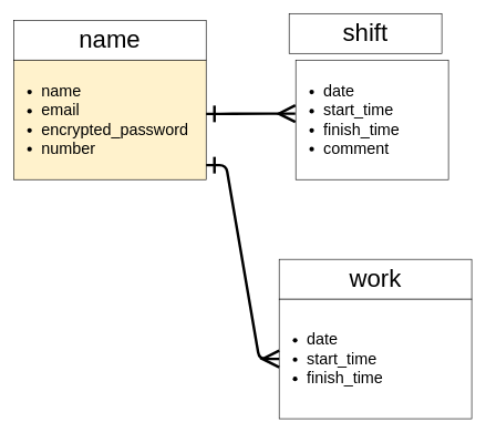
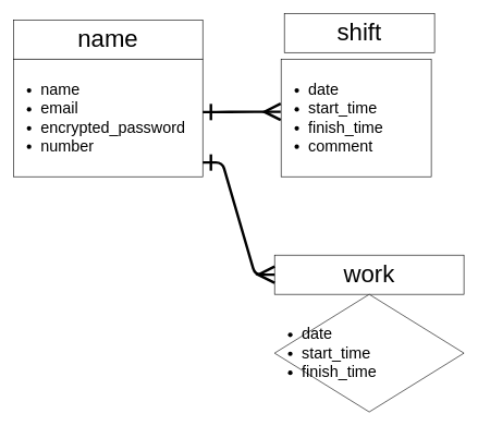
  <mxCell id="0" />
  <mxCell id="1" parent="0" />
  <mxCell id="2" value="&lt;font style=&quot;font-size: 37px&quot;&gt;name&lt;/font&gt;" style="whiteSpace=wrap;html=1;" parent="1" vertex="1"><mxGeometry x="20" y="30" width="290" height="60" as="geometry" /></mxCell>
- <mxCell id="3" value="&lt;div&gt;&lt;ul&gt;&lt;li&gt;name&lt;/li&gt;&lt;li&gt;email&lt;/li&gt;&lt;li&gt;encrypted_password&lt;/li&gt;&lt;li&gt;number&lt;/li&gt;&lt;/ul&gt;&lt;/div&gt;" style="whiteSpace=wrap;html=1;fontSize=24;align=left;fillColor=#fff2cc;" parent="1" vertex="1"><mxGeometry x="20" y="90" width="290" height="180" as="geometry" /></mxCell>
+ <mxCell id="3" value="&lt;div&gt;&lt;ul&gt;&lt;li&gt;name&lt;/li&gt;&lt;li&gt;email&lt;/li&gt;&lt;li&gt;encrypted_password&lt;/li&gt;&lt;li&gt;number&lt;/li&gt;&lt;/ul&gt;&lt;/div&gt;" style="whiteSpace=wrap;html=1;fontSize=24;align=left;" parent="1" vertex="1"><mxGeometry x="20" y="90" width="290" height="180" as="geometry" /></mxCell>
  <mxCell id="4" value="shift" style="whiteSpace=wrap;html=1;fontSize=37;" parent="1" vertex="1"><mxGeometry x="435" y="20" width="230" height="60" as="geometry" /></mxCell>
- <mxCell id="5" value="&lt;ul style=&quot;font-size: 24px&quot;&gt;&lt;li&gt;date&lt;/li&gt;&lt;li&gt;start_time&lt;/li&gt;&lt;li&gt;finish_time&lt;/li&gt;&lt;li&gt;comment&lt;/li&gt;&lt;/ul&gt;" style="whiteSpace=wrap;html=1;fontSize=37;align=left;" parent="1" vertex="1"><mxGeometry x="445" y="90" width="230" height="180" as="geometry" /></mxCell>
+ <mxCell id="5" value="&lt;ul style=&quot;font-size: 24px&quot;&gt;&lt;li&gt;date&lt;/li&gt;&lt;li&gt;start_time&lt;/li&gt;&lt;li&gt;finish_time&lt;/li&gt;&lt;li&gt;comment&lt;/li&gt;&lt;/ul&gt;" style="whiteSpace=wrap;html=1;fontSize=37;align=left;" parent="1" vertex="1"><mxGeometry x="430" y="90" width="230" height="180" as="geometry" /></mxCell>
  <mxCell id="6" value="" style="edgeStyle=entityRelationEdgeStyle;fontSize=12;html=1;endArrow=ERmany;endFill=0;entryX=-0.003;entryY=0.448;entryDx=0;entryDy=0;entryPerimeter=0;endSize=20;startArrow=ERone;startFill=0;startSize=20;strokeWidth=4;" parent="1" target="5" edge="1"><mxGeometry width="100" height="100" relative="1" as="geometry"><mxPoint x="310" y="171" as="sourcePoint" /><mxPoint x="420" y="171" as="targetPoint" /></mxGeometry></mxCell>
  <mxCell id="7" value="&lt;span style=&quot;font-size: 37px;&quot;&gt;work&lt;/span&gt;" style="whiteSpace=wrap;html=1;" vertex="1" parent="1"><mxGeometry x="420" y="390" width="290" height="60" as="geometry" /></mxCell>
- <mxCell id="8" value="&lt;ul&gt;&lt;li&gt;date&lt;/li&gt;&lt;li&gt;start_time&lt;/li&gt;&lt;li&gt;finish_time&lt;/li&gt;&lt;/ul&gt;" style="whiteSpace=wrap;html=1;fontSize=24;align=left;" vertex="1" parent="1"><mxGeometry x="420" y="450" width="290" height="180" as="geometry" /></mxCell>
- <mxCell id="9" value="" style="edgeStyle=entityRelationEdgeStyle;fontSize=12;html=1;endArrow=ERmany;endFill=0;endSize=20;startArrow=ERone;startFill=0;startSize=20;strokeWidth=4;entryX=0;entryY=0.5;entryDx=0;entryDy=0;exitX=1;exitY=0.879;exitDx=0;exitDy=0;exitPerimeter=0;" edge="1" parent="1" source="3" target="8"><mxGeometry width="100" height="100" relative="1" as="geometry"><mxPoint x="320" y="250" as="sourcePoint" /><mxPoint x="380" y="540" as="targetPoint" /></mxGeometry></mxCell>
+ <mxCell id="8" value="&lt;ul&gt;&lt;li&gt;date&lt;/li&gt;&lt;li&gt;start_time&lt;/li&gt;&lt;li&gt;finish_time&lt;/li&gt;&lt;/ul&gt;" style="rhombus;whiteSpace=wrap;html=1;fontSize=24;align=left;" vertex="1" parent="1"><mxGeometry x="420" y="450" width="290" height="180" as="geometry" /></mxCell>
+ <mxCell id="9" value="" style="edgeStyle=entityRelationEdgeStyle;fontSize=12;html=1;endArrow=ERmany;endFill=0;endSize=20;startArrow=ERone;startFill=0;startSize=20;strokeWidth=4;exitX=1;exitY=0.879;exitDx=0;exitDy=0;exitPerimeter=0;" edge="1" parent="1" source="3" target="7"><mxGeometry width="100" height="100" relative="1" as="geometry"><mxPoint x="320" y="250" as="sourcePoint" /><mxPoint x="380" y="540" as="targetPoint" /></mxGeometry></mxCell>
